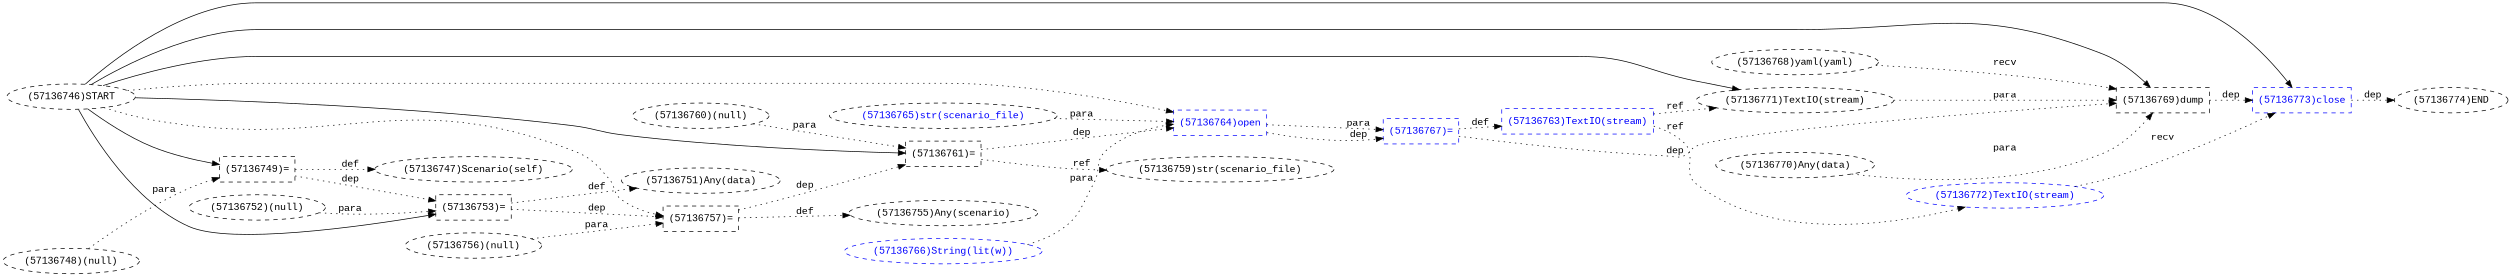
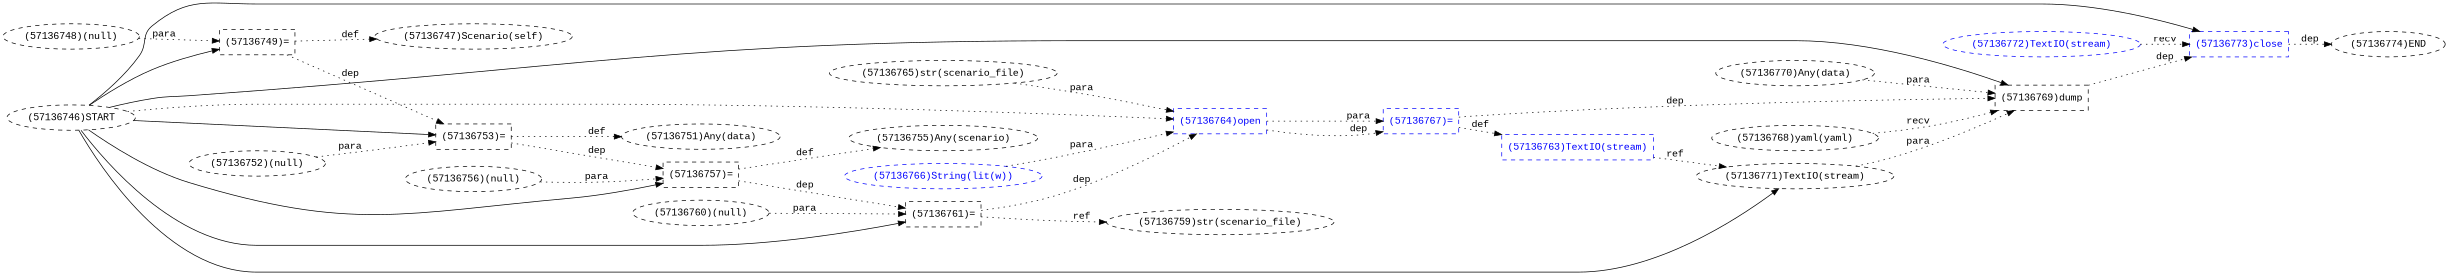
  digraph {
    fontname="Liberation Mono"
    rankdir=LR
    node [fontname="Liberation Mono" shape=ellipse style=dashed]
    edge [fontname="Liberation Mono" style=dotted]
    n1 [color=blue fontcolor=blue label="(57136764)open" shape=box]
    n2 [color=blue fontcolor=blue label="(57136767)=" shape=box]
    n3 [label="(57136769)dump" shape=box]
    n4 [color=blue fontcolor=blue label="(57136763)TextIO(stream)" shape=box]
    n5 [color=blue fontcolor=blue label="(57136772)TextIO(stream)"]
    n6 [color=blue fontcolor=blue label="(57136773)close" shape=box]
    n7 [label="(57136774)END" shape=""]
    n8 [label="(57136768)yaml(yaml)"]
    n9 [label="(57136771)TextIO(stream)"]
    n10 [label="(57136749)=" shape=box]
    n11 [label="(57136747)Scenario(self)"]
    n12 [label="(57136753)=" shape=box]
    n13 [label="(57136757)=" shape=box]
    n14 [label="(57136751)Any(data)"]
    n15 [label="(57136760)(null)"]
    n16 [label="(57136761)=" shape=box]
    n17 [label="(57136759)str(scenario_file)"]
    n18 [label="(57136756)(null)"]
    n19 [label="(57136755)Any(scenario)"]
-   n20 [label="(57136765)str(scenario_file)" fontcolor=blue]
+   n20 [label="(57136765)str(scenario_file)"]
    n21 [color=blue fontcolor=blue label="(57136766)String(lit(w))"]
    n22 [label="(57136746)START" shape=""]
    n23 [label="(57136752)(null)"]
    n24 [label="(57136770)Any(data)"]
    n25 [label="(57136748)(null)"]
    n1 -> n2 [label=dep]
    n1 -> n2 [label=para]
    n2 -> n3 [label=dep]
    n2 -> n4 [label=def]
    n3 -> n6 [label=dep]
-   n4 -> n5 [label=ref]
    n4 -> n9 [label=ref]
    n5 -> n6 [label=recv]
    n6 -> n7 [label=dep]
    n8 -> n3 [label=recv]
    n9 -> n3 [label=para]
    n10 -> n11 [label=def]
    n10 -> n12 [label=dep]
    n12 -> n13 [label=dep]
    n12 -> n14 [label=def]
    n13 -> n16 [label=dep]
    n13 -> n19 [label=def]
    n15 -> n16 [label=para]
    n16 -> n1 [label=dep]
    n16 -> n17 [label=ref]
    n18 -> n13 [label=para]
    n20 -> n1 [label=para]
    n21 -> n1 [label=para]
    n22 -> n1
    n22 -> n3 [style=solid]
    n22 -> n6 [style=solid]
    n22 -> n9 [style=solid]
    n22 -> n10 [style=solid]
    n22 -> n12 [style=solid]
-   n22 -> n13
+   n22 -> n13 [style=solid]
    n22 -> n16 [style=solid]
    n23 -> n12 [label=para]
    n24 -> n3 [label=para]
    n25 -> n10 [label=para]
  }
